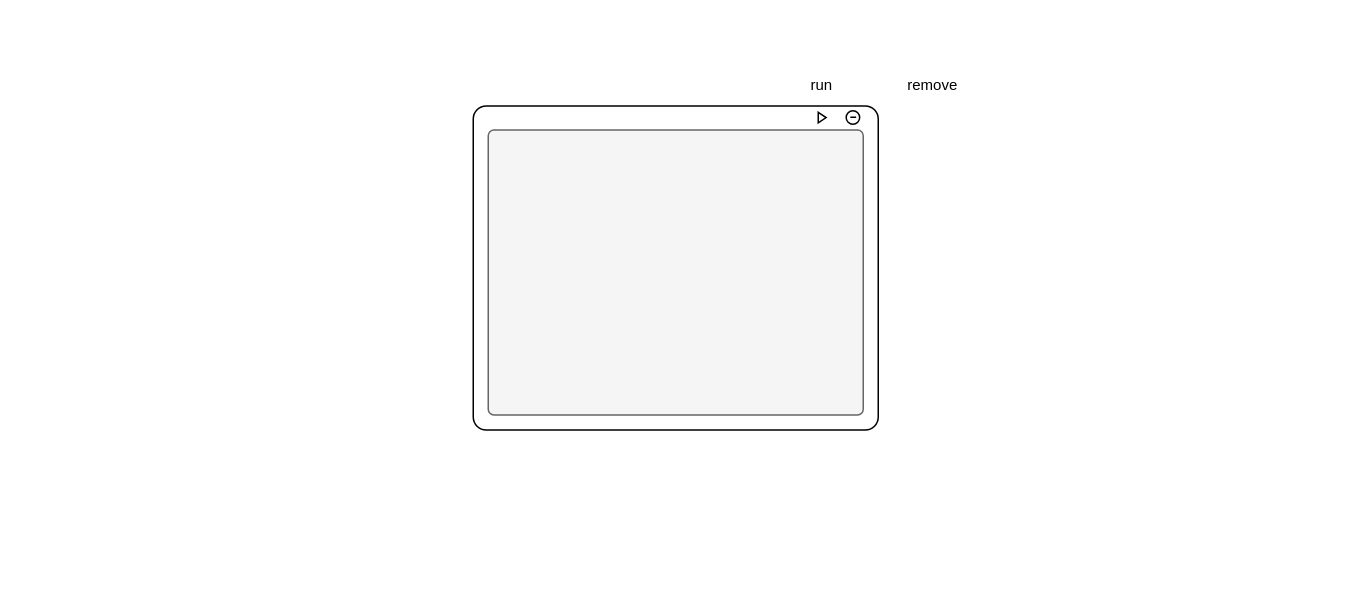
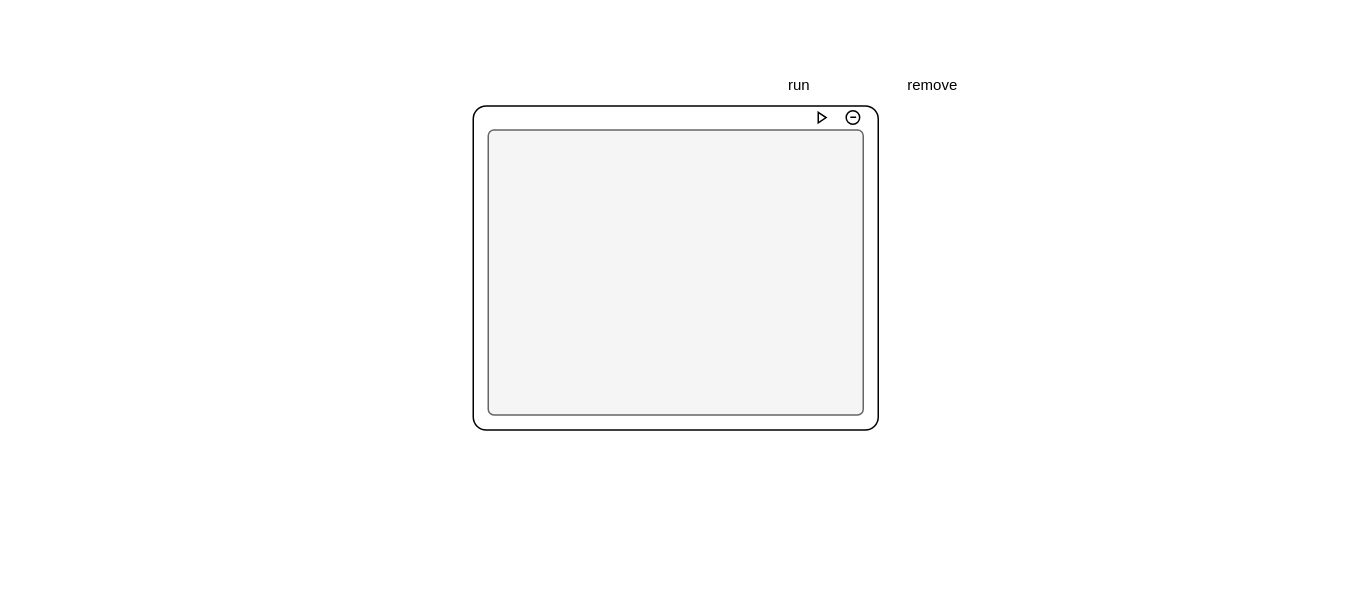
  <mxCell id="0" />
  <mxCell id="1" parent="0" />
  <mxCell id="2" value="" style="rounded=0;whiteSpace=wrap;html=1;fillColor=default;strokeColor=none;" vertex="1" parent="1"><mxGeometry x="20" y="20" width="860" height="364.42" as="geometry" /></mxCell>
  <mxCell id="3" value="" style="rounded=1;whiteSpace=wrap;html=1;arcSize=4;" vertex="1" parent="1"><mxGeometry x="315" y="70" width="270" height="216" as="geometry" /></mxCell>
  <mxCell id="4" value="" style="rounded=1;whiteSpace=wrap;html=1;fillColor=#f5f5f5;fontColor=#333333;strokeColor=#666666;arcSize=2;" vertex="1" parent="1"><mxGeometry x="325" y="86" width="250" height="190" as="geometry" /></mxCell>
  <mxCell id="5" value="" style="triangle;whiteSpace=wrap;html=1;fontSize=10;" vertex="1" parent="1"><mxGeometry x="545" y="74.17" width="5.25" height="7" as="geometry" /></mxCell>
  <mxCell id="6" value="" style="group" vertex="1" connectable="0" parent="1"><mxGeometry x="563.62" y="73.17" width="9" height="9" as="geometry" /></mxCell>
  <mxCell id="7" value="" style="ellipse;whiteSpace=wrap;html=1;aspect=fixed;fontSize=10;fillColor=none;" vertex="1" parent="6"><mxGeometry width="9" height="9" as="geometry" /></mxCell>
  <mxCell id="8" value="" style="endArrow=none;html=1;fontSize=10;startSize=1;endSize=1;" edge="1" parent="6"><mxGeometry width="50" height="50" relative="1" as="geometry"><mxPoint x="2.739" y="4.277" as="sourcePoint" /><mxPoint x="6.652" y="4.304" as="targetPoint" /></mxGeometry></mxCell>
- <mxCell id="9" value="&lt;font style=&quot;font-size: 10px;&quot;&gt;run&lt;/font&gt;" style="text;html=1;strokeColor=none;fillColor=none;align=center;verticalAlign=middle;whiteSpace=wrap;rounded=0;fontSize=20;" vertex="1" parent="1"><mxGeometry x="535.25" y="40" width="24.75" height="23" as="geometry" /></mxCell>
+ <mxCell id="9" value="&lt;font style=&quot;font-size: 10px;&quot;&gt;run&lt;/font&gt;" style="text;html=1;strokeColor=none;fillColor=none;align=center;verticalAlign=middle;whiteSpace=wrap;rounded=0;fontSize=20;" vertex="1" parent="1"><mxGeometry x="520.25" y="40" width="24.75" height="23" as="geometry" /></mxCell>
  <mxCell id="10" value="&lt;font style=&quot;font-size: 10px;&quot;&gt;remove&lt;/font&gt;" style="text;html=1;strokeColor=none;fillColor=none;align=center;verticalAlign=middle;whiteSpace=wrap;rounded=0;fontSize=20;" vertex="1" parent="1"><mxGeometry x="608.62" y="40" width="24.75" height="23" as="geometry" /></mxCell>
